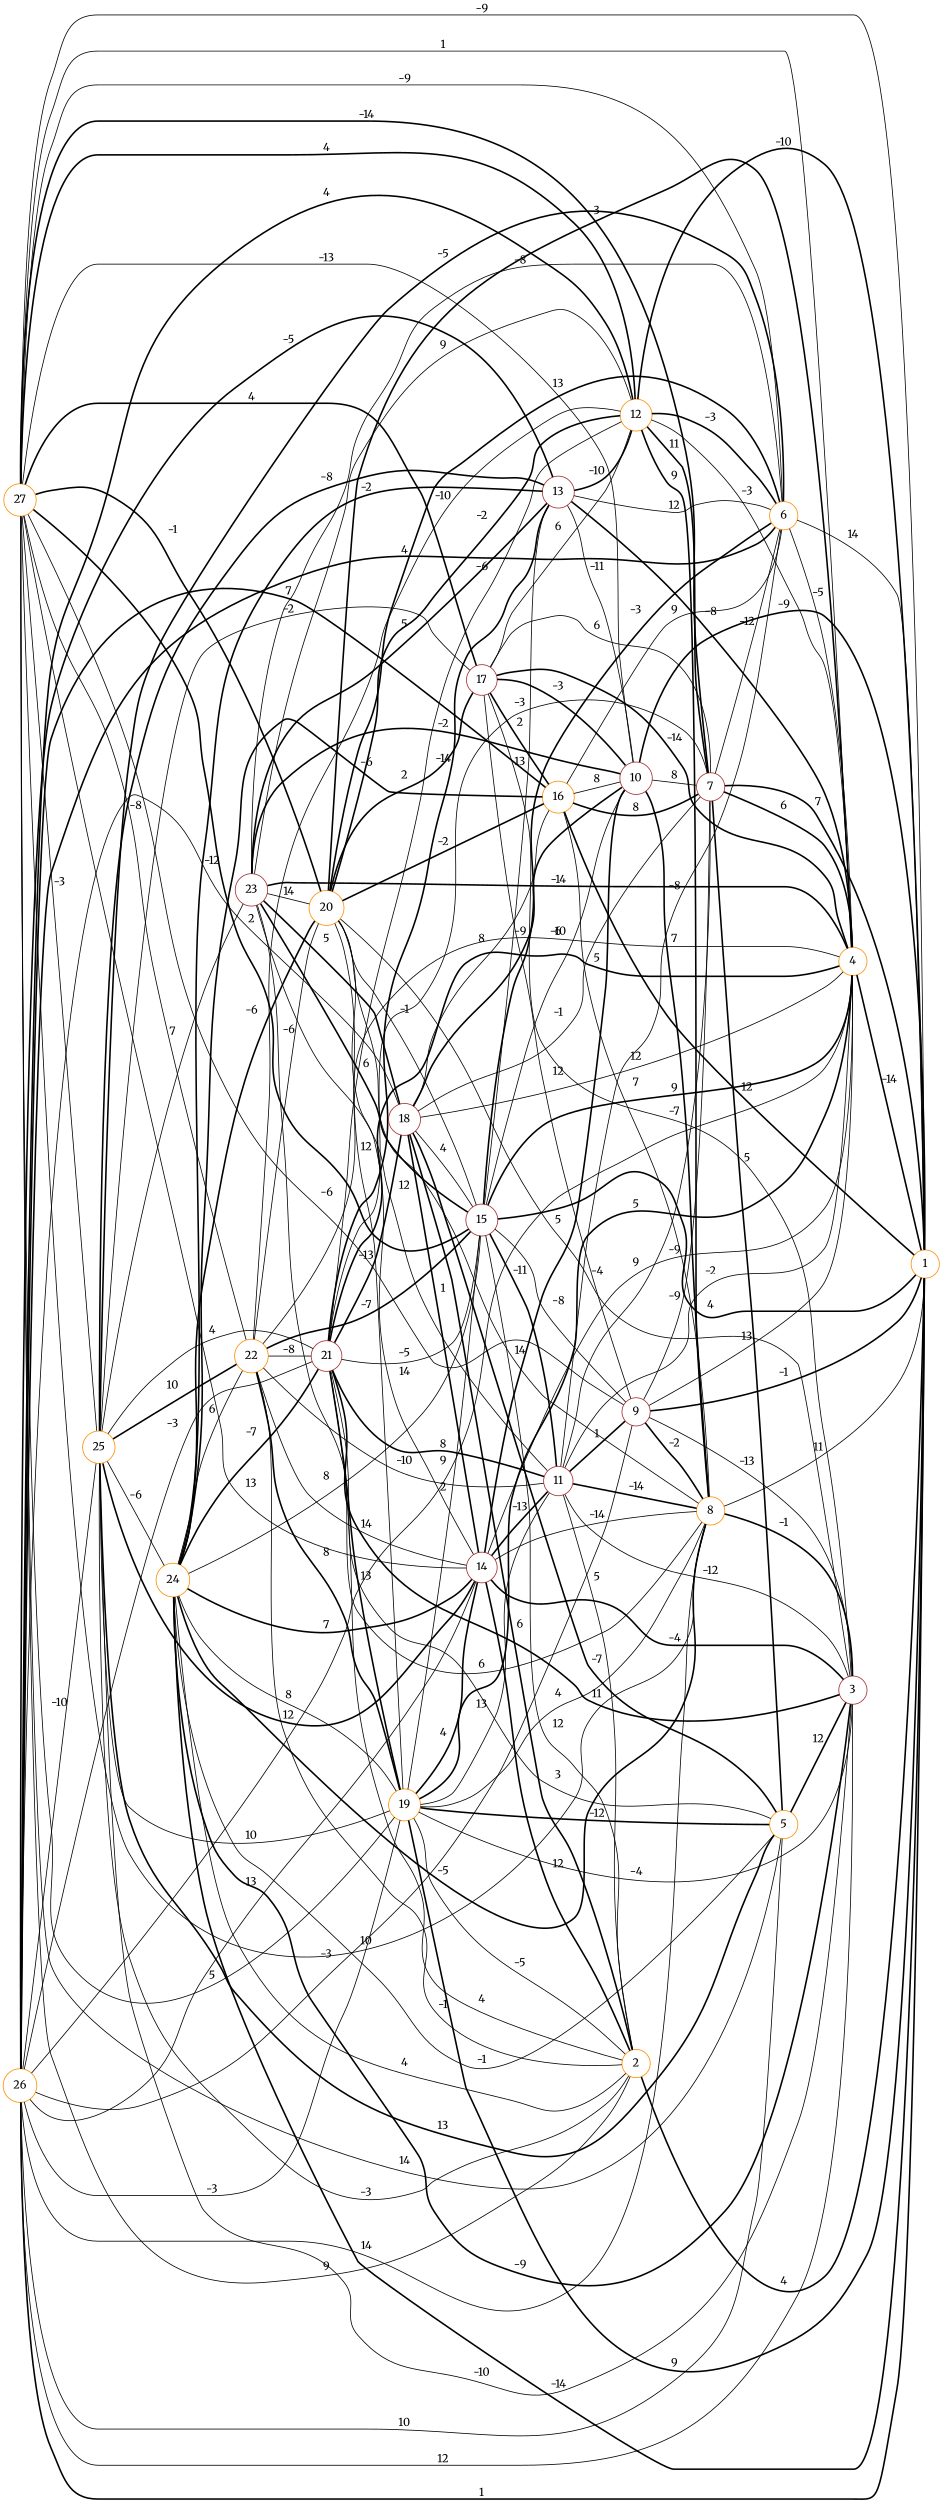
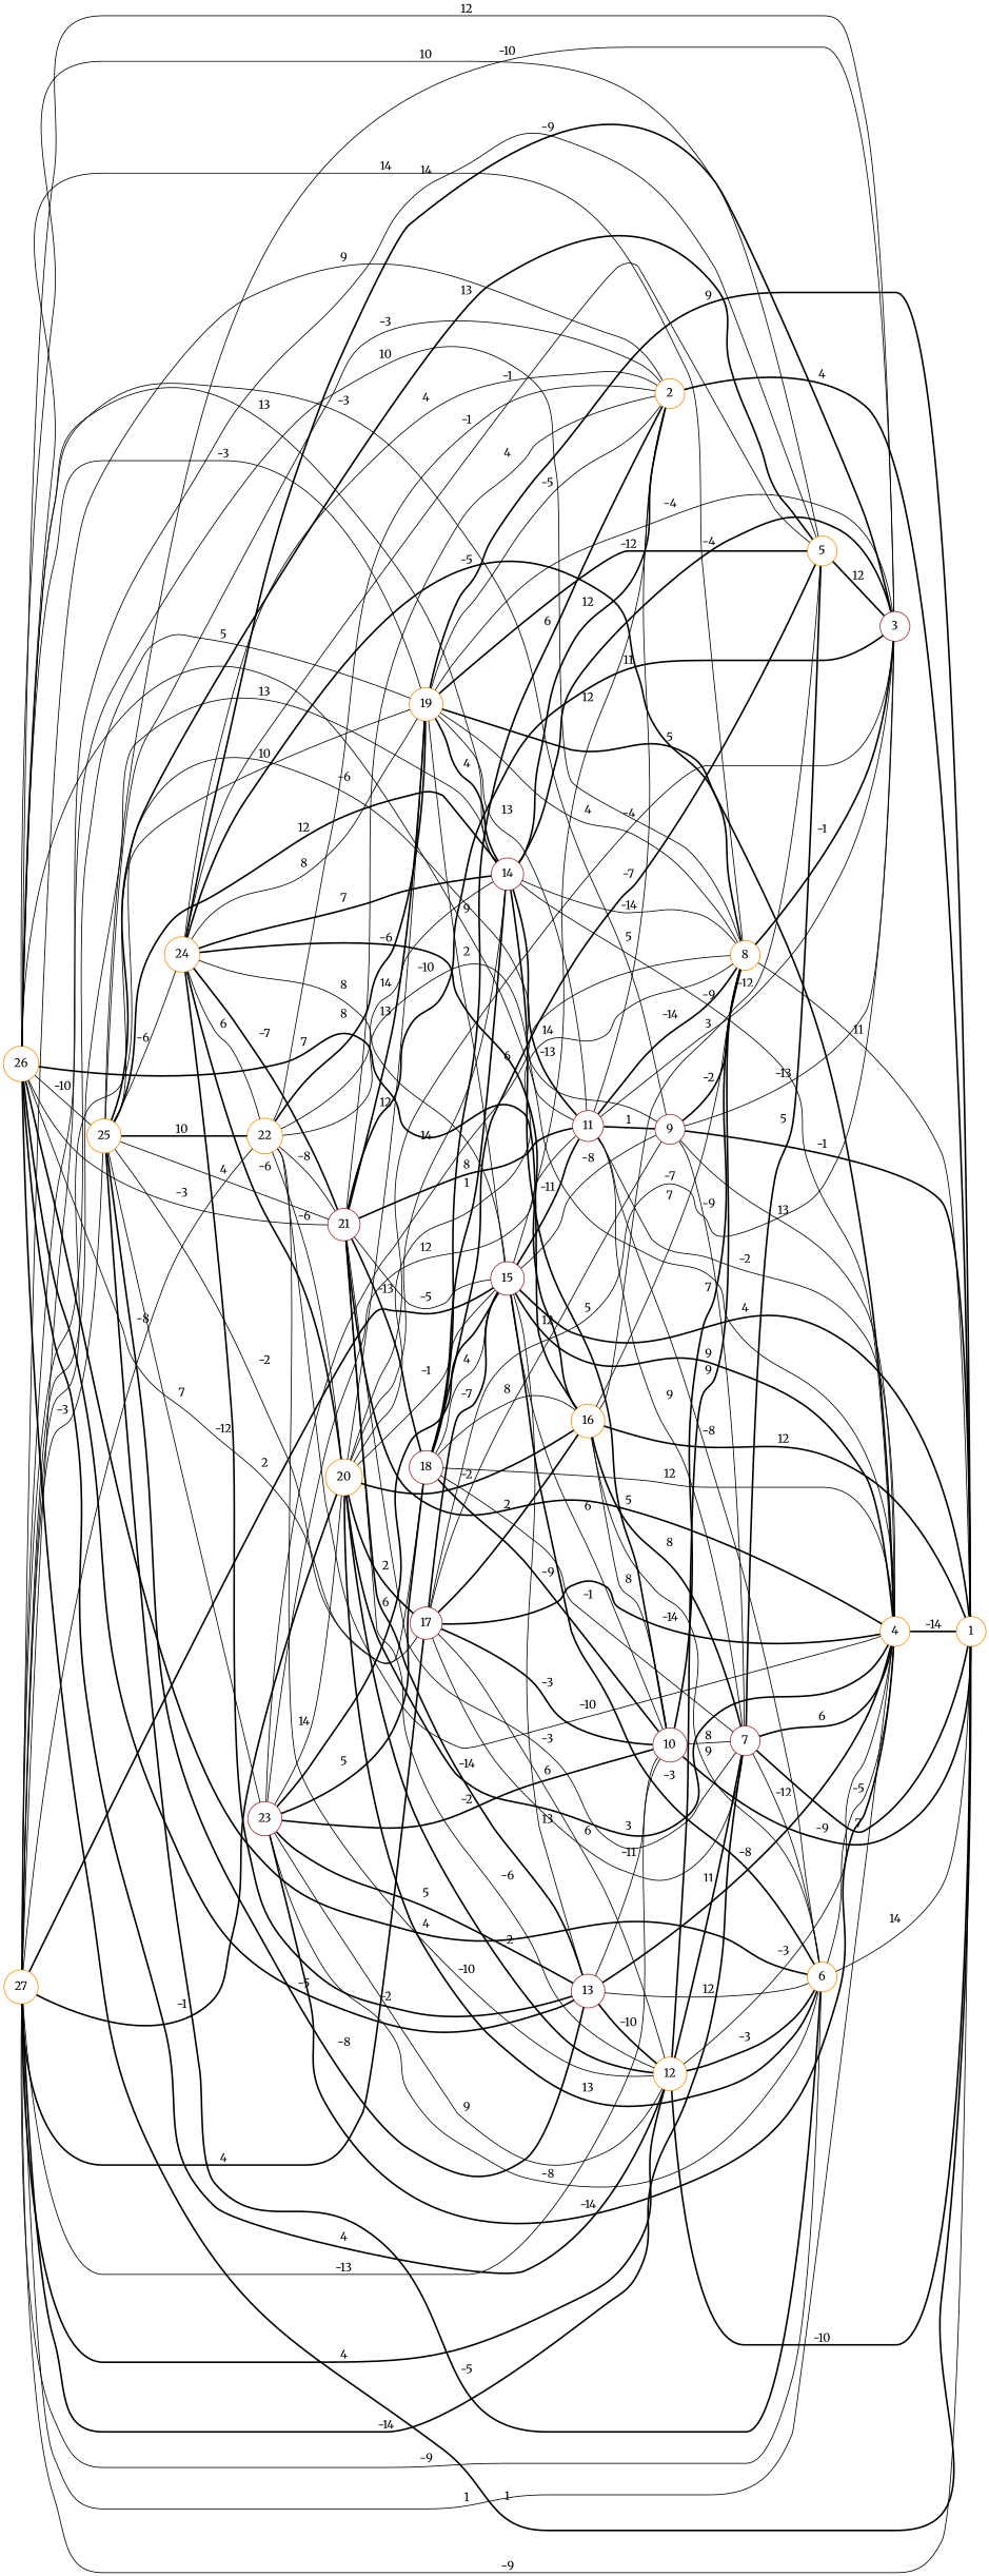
  graph {
    fontname=Merriweather
    rankdir=LR
    node [color=darkorange fontname=Merriweather shape=circle]
    edge [fontname=Merriweather style=solid]
    27
    1
    2
    4
    5
    6
    7 [color=brown]
    8
    9 [color=brown]
    10 [color=brown]
    12
    14 [color=brown]
    15 [color=brown]
    17 [color=brown]
    19
    20
    22
    25
    3 [color=brown]
    11 [color=brown]
    13 [color=brown]
    16
    21 [color=brown]
    23 [color=brown]
    24
    18 [color=brown]
    26
    27 -- 1 [label=-9]
    27 -- 2 [label=9]
    27 -- 4 [label=1]
    27 -- 5 [label=14]
    27 -- 6 [label=-9]
    27 -- 7 [label=-14 style=bold]
    27 -- 8 [label=10]
    27 -- 9 [label=-6]
    27 -- 10 [label=-13]
    27 -- 12 [label=4 style=bold]
    27 -- 14 [label=13]
    27 -- 15 [label=2 style=bold]
    27 -- 17 [label=4 style=bold]
    27 -- 19 [label=5]
    27 -- 20 [label=-1 style=bold]
    27 -- 22 [label=-8]
    27 -- 25 [label=-3]
    2 -- 1 [label=4 style=bold]
    4 -- 1 [label=-14 style=bold]
    5 -- 3 [label=12 style=bold]
    6 -- 1 [label=14]
    6 -- 4 [label=-5]
    7 -- 1 [label=7 style=bold]
    7 -- 4 [label=6 style=bold]
    7 -- 5 [label=5 style=bold]
    7 -- 6 [label=-12]
    8 -- 1 [label=11]
    8 -- 3 [label=-1 style=bold]
    9 -- 1 [label=-1 style=bold]
    9 -- 4 [label=13]
    9 -- 7 [label=-9]
    9 -- 8 [label=-2 style=bold]
    9 -- 3 [label=-13]
    10 -- 1 [label=-9 style=bold]
    10 -- 7 [label=8]
    10 -- 8 [label=7 style=bold]
    12 -- 1 [label=-10 style=bold]
    12 -- 4 [label=-3]
    12 -- 6 [label=-3 style=bold]
    12 -- 7 [label=11 style=bold]
    12 -- 8 [label=9 style=bold]
    14 -- 2 [label=12 style=bold]
    14 -- 4 [label=-9]
    14 -- 8 [label=-14]
    14 -- 10 [label=5 style=bold]
    14 -- 3 [label=-4 style=bold]
    14 -- 11 [label=-13 style=bold]
    15 -- 1 [label=4 style=bold]
    15 -- 2 [label=12]
    15 -- 4 [label=9 style=bold]
    15 -- 6 [label=-3 style=bold]
    15 -- 9 [label=-8]
    15 -- 10 [label=6]
    15 -- 11 [label=-11 style=bold]
    15 -- 13 [label=13]
    17 -- 4 [label=-14 style=bold]
    17 -- 7 [label=6]
    17 -- 9 [label=12]
    17 -- 10 [label=-3 style=bold]
    17 -- 12 [label=6]
    17 -- 3 [label=-7]
    17 -- 16 [label=2 style=bold]
    19 -- 1 [label=9 style=bold]
    19 -- 2 [label=-5]
    19 -- 4 [label=5 style=bold]
    19 -- 5 [label=-12 style=bold]
    19 -- 8 [label=4]
    19 -- 14 [label=4 style=bold]
    19 -- 15 [label=2]
    19 -- 3 [label=-4]
    19 -- 11 [label=13]
    20 -- 4 [label=3 style=bold]
    20 -- 6 [label=13 style=bold]
    20 -- 8 [label=14]
    20 -- 12 [label=-2 style=bold]
    20 -- 14 [label=14]
    20 -- 15 [label=-1]
    20 -- 17 [label=2 style=bold]
    20 -- 19 [label=12]
    20 -- 3 [label=-4]
    20 -- 16 [label=-2 style=bold]
    22 -- 2 [label=-1]
    22 -- 4 [label=-10]
    22 -- 12 [label=-10]
    22 -- 14 [label=14]
-   22 -- 15 [label=-7 style=bold]
+   17 -- 15 [label=-7 style=bold]
    22 -- 19 [label=8 style=bold]
    22 -- 20 [label=-6]
    22 -- 11 [label=-10]
    22 -- 21 [label=-8]
    25 -- 2 [label=-3]
    25 -- 5 [label=13 style=bold]
    25 -- 6 [label=-5 style=bold]
    25 -- 14 [label=12 style=bold]
    25 -- 17 [label=-2]
    25 -- 19 [label=10]
    25 -- 22 [label=10 style=bold]
    25 -- 3 [label=-10]
    25 -- 13 [label=-8 style=bold]
    25 -- 21 [label=4]
    25 -- 23 [label=7]
    25 -- 24 [label=-6]
    11 -- 2 [label=5]
    11 -- 4 [label=-2]
    11 -- 6 [label=-8]
    11 -- 7 [label=9]
    11 -- 8 [label=-14 style=bold]
    11 -- 9 [label=1 style=bold]
    11 -- 3 [label=-12]
    13 -- 4 [label=-8 style=bold]
    13 -- 6 [label=12]
    13 -- 10 [label=-11]
    13 -- 12 [label=-10 style=bold]
    16 -- 1 [label=12 style=bold]
-   21 -- 5 [label=3]
+   16 -- 5 [label=3]
    16 -- 6 [label=9]
    16 -- 7 [label=8 style=bold]
    16 -- 8 [label=7]
    16 -- 10 [label=8]
    21 -- 2 [label=4]
    21 -- 4 [label=5 style=bold]
    21 -- 7 [label=-3]
    21 -- 12 [label=-6]
    21 -- 15 [label=-5]
    21 -- 19 [label=13 style=bold]
    21 -- 3 [label=11 style=bold]
    21 -- 11 [label=8 style=bold]
    21 -- 13 [label=-14 style=bold]
    21 -- 18 [label=-13 style=bold]
    23 -- 4 [label=-14 style=bold]
    23 -- 6 [label=-8]
    23 -- 8 [label=6]
    23 -- 10 [label=-2 style=bold]
    23 -- 12 [label=9]
    23 -- 15 [label=6 style=bold]
    23 -- 20 [label=14]
    23 -- 11 [label=12]
    23 -- 13 [label=5 style=bold]
    23 -- 18 [label=5 style=bold]
-   24 -- 1 [label=-14 style=bold]
    24 -- 2 [label=4]
    24 -- 5 [label=-1]
    24 -- 8 [label=-5 style=bold]
    24 -- 14 [label=7 style=bold]
    24 -- 15 [label=8]
    24 -- 19 [label=8]
    24 -- 20 [label=-6 style=bold]
    24 -- 22 [label=6]
    24 -- 3 [label=-9 style=bold]
    24 -- 13 [label=-2 style=bold]
    24 -- 16 [label=-6 style=bold]
    24 -- 21 [label=-7 style=bold]
    18 -- 2 [label=6 style=bold]
    18 -- 4 [label=12]
    18 -- 5 [label=-7 style=bold]
    18 -- 7 [label=-1]
    18 -- 10 [label=-9 style=bold]
    18 -- 14 [label=1 style=bold]
    18 -- 15 [label=4]
    18 -- 16 [label=8]
    26 -- 1 [label=1 style=bold]
    26 -- 4 [label=9]
    26 -- 5 [label=10]
    26 -- 6 [label=4 style=bold]
    26 -- 8 [label=14]
    26 -- 9 [label=-3]
    26 -- 12 [label=4 style=bold]
    26 -- 14 [label=13]
    26 -- 19 [label=-3]
    26 -- 25 [label=-10]
    26 -- 3 [label=12]
    26 -- 13 [label=-5 style=bold]
    26 -- 16 [label=7 style=bold]
    26 -- 21 [label=-3]
    26 -- 18 [label=-12]
  }
